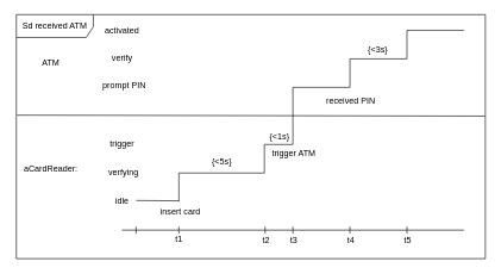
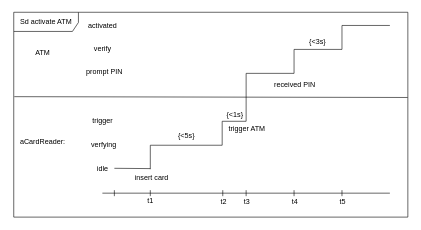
  <mxCell id="0" />
  <mxCell id="1" parent="0" />
  <mxCell id="2" value="aCardReader:" style="text;html=1;align=center;verticalAlign=middle;resizable=0;points=[];autosize=1;strokeColor=none;fillColor=none;" vertex="1" parent="1"><mxGeometry x="20" y="222" width="100" height="30" as="geometry" /></mxCell>
  <mxCell id="3" value="" style="endArrow=none;html=1;rounded=0;" edge="1" parent="1"><mxGeometry width="50" height="50" relative="1" as="geometry"><mxPoint x="250" y="281" as="sourcePoint" /><mxPoint x="190" y="280.5" as="targetPoint" /></mxGeometry></mxCell>
  <mxCell id="4" value="idle" style="text;html=1;align=center;verticalAlign=middle;resizable=0;points=[];autosize=1;strokeColor=none;fillColor=none;" vertex="1" parent="1"><mxGeometry x="150" y="266" width="40" height="30" as="geometry" /></mxCell>
  <mxCell id="5" value="" style="endArrow=none;html=1;rounded=0;" edge="1" parent="1"><mxGeometry width="50" height="50" relative="1" as="geometry"><mxPoint x="250" y="242" as="sourcePoint" /><mxPoint x="250" y="282" as="targetPoint" /></mxGeometry></mxCell>
  <mxCell id="6" value="insert card" style="text;html=1;align=center;verticalAlign=middle;resizable=0;points=[];autosize=1;strokeColor=none;fillColor=none;" vertex="1" parent="1"><mxGeometry x="212" y="282" width="80" height="30" as="geometry" /></mxCell>
  <mxCell id="7" value="verfying" style="text;html=1;align=center;verticalAlign=middle;resizable=0;points=[];autosize=1;strokeColor=none;fillColor=none;" vertex="1" parent="1"><mxGeometry x="137" y="226" width="70" height="30" as="geometry" /></mxCell>
  <mxCell id="8" value="" style="endArrow=none;html=1;rounded=0;" edge="1" parent="1"><mxGeometry width="50" height="50" relative="1" as="geometry"><mxPoint x="250" y="242" as="sourcePoint" /><mxPoint x="370" y="242" as="targetPoint" /></mxGeometry></mxCell>
  <mxCell id="9" value="{&amp;lt;5s}" style="text;html=1;align=center;verticalAlign=middle;resizable=0;points=[];autosize=1;strokeColor=none;fillColor=none;" vertex="1" parent="1"><mxGeometry x="285" y="211" width="50" height="30" as="geometry" /></mxCell>
  <mxCell id="10" value="" style="endArrow=none;html=1;rounded=0;" edge="1" parent="1"><mxGeometry width="50" height="50" relative="1" as="geometry"><mxPoint x="370" y="242" as="sourcePoint" /><mxPoint x="370" y="202" as="targetPoint" /></mxGeometry></mxCell>
  <mxCell id="11" value="trigger" style="text;html=1;align=center;verticalAlign=middle;resizable=0;points=[];autosize=1;strokeColor=none;fillColor=none;" vertex="1" parent="1"><mxGeometry x="140" y="186" width="60" height="30" as="geometry" /></mxCell>
  <mxCell id="12" value="" style="endArrow=none;html=1;rounded=0;" edge="1" parent="1"><mxGeometry width="50" height="50" relative="1" as="geometry"><mxPoint x="370" y="202" as="sourcePoint" /><mxPoint x="410" y="202" as="targetPoint" /></mxGeometry></mxCell>
  <mxCell id="13" value="{&amp;lt;1s}" style="text;html=1;align=center;verticalAlign=middle;resizable=0;points=[];autosize=1;strokeColor=none;fillColor=none;" vertex="1" parent="1"><mxGeometry x="366" y="176" width="50" height="30" as="geometry" /></mxCell>
  <mxCell id="14" value="" style="endArrow=none;html=1;rounded=0;" edge="1" parent="1"><mxGeometry width="50" height="50" relative="1" as="geometry"><mxPoint x="410" y="202" as="sourcePoint" /><mxPoint x="410" y="122" as="targetPoint" /></mxGeometry></mxCell>
  <mxCell id="15" value="trigger ATM" style="text;html=1;align=center;verticalAlign=middle;resizable=0;points=[];autosize=1;strokeColor=none;fillColor=none;" vertex="1" parent="1"><mxGeometry x="371" y="200" width="80" height="30" as="geometry" /></mxCell>
  <mxCell id="16" value="ATM" style="text;html=1;align=center;verticalAlign=middle;resizable=0;points=[];autosize=1;strokeColor=none;fillColor=none;" vertex="1" parent="1"><mxGeometry x="45" y="72" width="50" height="30" as="geometry" /></mxCell>
  <mxCell id="17" value="prompt PIN" style="text;html=1;align=center;verticalAlign=middle;resizable=0;points=[];autosize=1;strokeColor=none;fillColor=none;" vertex="1" parent="1"><mxGeometry x="133" y="105" width="80" height="30" as="geometry" /></mxCell>
  <mxCell id="18" value="" style="endArrow=none;html=1;rounded=0;" edge="1" parent="1"><mxGeometry width="50" height="50" relative="1" as="geometry"><mxPoint x="410" y="122" as="sourcePoint" /><mxPoint x="490" y="122" as="targetPoint" /></mxGeometry></mxCell>
  <mxCell id="19" value="received PIN" style="text;html=1;align=center;verticalAlign=middle;resizable=0;points=[];autosize=1;strokeColor=none;fillColor=none;" vertex="1" parent="1"><mxGeometry x="446" y="126" width="90" height="30" as="geometry" /></mxCell>
  <mxCell id="20" value="" style="endArrow=none;html=1;rounded=0;" edge="1" parent="1"><mxGeometry width="50" height="50" relative="1" as="geometry"><mxPoint x="490" y="122" as="sourcePoint" /><mxPoint x="490" y="82" as="targetPoint" /></mxGeometry></mxCell>
  <mxCell id="21" value="verify" style="text;html=1;align=center;verticalAlign=middle;resizable=0;points=[];autosize=1;strokeColor=none;fillColor=none;" vertex="1" parent="1"><mxGeometry x="145" y="66" width="50" height="30" as="geometry" /></mxCell>
  <mxCell id="22" value="" style="endArrow=none;html=1;rounded=0;" edge="1" parent="1"><mxGeometry width="50" height="50" relative="1" as="geometry"><mxPoint x="490" y="82" as="sourcePoint" /><mxPoint x="570" y="82" as="targetPoint" /></mxGeometry></mxCell>
  <mxCell id="23" value="{&amp;lt;3s}" style="text;html=1;align=center;verticalAlign=middle;resizable=0;points=[];autosize=1;strokeColor=none;fillColor=none;" vertex="1" parent="1"><mxGeometry x="504" y="55" width="50" height="30" as="geometry" /></mxCell>
  <mxCell id="24" value="activated" style="text;html=1;align=center;verticalAlign=middle;resizable=0;points=[];autosize=1;strokeColor=none;fillColor=none;" vertex="1" parent="1"><mxGeometry x="135" y="27" width="70" height="30" as="geometry" /></mxCell>
  <mxCell id="25" value="" style="endArrow=none;html=1;rounded=0;" edge="1" parent="1"><mxGeometry width="50" height="50" relative="1" as="geometry"><mxPoint x="570" y="82" as="sourcePoint" /><mxPoint x="570" y="42" as="targetPoint" /></mxGeometry></mxCell>
  <mxCell id="26" value="" style="endArrow=none;html=1;rounded=0;" edge="1" parent="1"><mxGeometry width="50" height="50" relative="1" as="geometry"><mxPoint x="650" y="42" as="sourcePoint" /><mxPoint x="570" y="42" as="targetPoint" /></mxGeometry></mxCell>
  <mxCell id="27" value="" style="endArrow=none;html=1;rounded=0;" edge="1" parent="1"><mxGeometry width="50" height="50" relative="1" as="geometry"><mxPoint x="650" y="322" as="sourcePoint" /><mxPoint x="170" y="322" as="targetPoint" /></mxGeometry></mxCell>
  <mxCell id="28" value="" style="endArrow=none;html=1;rounded=0;" edge="1" parent="1"><mxGeometry width="50" height="50" relative="1" as="geometry"><mxPoint x="250" y="327" as="sourcePoint" /><mxPoint x="250" y="317" as="targetPoint" /></mxGeometry></mxCell>
  <mxCell id="29" value="" style="endArrow=none;html=1;rounded=0;" edge="1" parent="1"><mxGeometry width="50" height="50" relative="1" as="geometry"><mxPoint x="371" y="327" as="sourcePoint" /><mxPoint x="371" y="317" as="targetPoint" /></mxGeometry></mxCell>
  <mxCell id="30" value="" style="endArrow=none;html=1;rounded=0;" edge="1" parent="1"><mxGeometry width="50" height="50" relative="1" as="geometry"><mxPoint x="190" y="327" as="sourcePoint" /><mxPoint x="190" y="317" as="targetPoint" /></mxGeometry></mxCell>
  <mxCell id="31" value="" style="endArrow=none;html=1;rounded=0;" edge="1" parent="1"><mxGeometry width="50" height="50" relative="1" as="geometry"><mxPoint x="410" y="327" as="sourcePoint" /><mxPoint x="410" y="317" as="targetPoint" /></mxGeometry></mxCell>
  <mxCell id="32" value="" style="endArrow=none;html=1;rounded=0;" edge="1" parent="1"><mxGeometry width="50" height="50" relative="1" as="geometry"><mxPoint x="490" y="327" as="sourcePoint" /><mxPoint x="490" y="317" as="targetPoint" /></mxGeometry></mxCell>
  <mxCell id="33" value="" style="endArrow=none;html=1;rounded=0;" edge="1" parent="1"><mxGeometry width="50" height="50" relative="1" as="geometry"><mxPoint x="570" y="327" as="sourcePoint" /><mxPoint x="570" y="317" as="targetPoint" /></mxGeometry></mxCell>
  <mxCell id="34" value="t1" style="text;html=1;align=center;verticalAlign=middle;resizable=0;points=[];autosize=1;strokeColor=none;fillColor=none;" vertex="1" parent="1"><mxGeometry x="235" y="320" width="30" height="30" as="geometry" /></mxCell>
  <mxCell id="35" value="t2" style="text;html=1;align=center;verticalAlign=middle;resizable=0;points=[];autosize=1;strokeColor=none;fillColor=none;" vertex="1" parent="1"><mxGeometry x="357" y="321" width="30" height="30" as="geometry" /></mxCell>
  <mxCell id="36" value="t3" style="text;html=1;align=center;verticalAlign=middle;resizable=0;points=[];autosize=1;strokeColor=none;fillColor=none;" vertex="1" parent="1"><mxGeometry x="396" y="321" width="30" height="30" as="geometry" /></mxCell>
  <mxCell id="37" value="t4" style="text;html=1;align=center;verticalAlign=middle;resizable=0;points=[];autosize=1;strokeColor=none;fillColor=none;" vertex="1" parent="1"><mxGeometry x="476" y="321" width="30" height="30" as="geometry" /></mxCell>
  <mxCell id="38" value="t5" style="text;html=1;align=center;verticalAlign=middle;resizable=0;points=[];autosize=1;strokeColor=none;fillColor=none;" vertex="1" parent="1"><mxGeometry x="556" y="321" width="30" height="30" as="geometry" /></mxCell>
- <mxCell id="39" value="Sd received ATM" style="shape=umlFrame;whiteSpace=wrap;html=1;pointerEvents=0;width=108;height=32;" vertex="1" parent="1"><mxGeometry x="22" y="20" width="658" height="342" as="geometry" /></mxCell>
+ <mxCell id="39" value="Sd activate ATM" style="shape=umlFrame;whiteSpace=wrap;html=1;pointerEvents=0;width=108;height=32;" vertex="1" parent="1"><mxGeometry x="22" y="20" width="658" height="342" as="geometry" /></mxCell>
  <mxCell id="40" value="" style="endArrow=none;html=1;rounded=0;exitX=0.003;exitY=0.412;exitDx=0;exitDy=0;exitPerimeter=0;entryX=1.001;entryY=0.416;entryDx=0;entryDy=0;entryPerimeter=0;" edge="1" parent="1"><mxGeometry width="50" height="50" relative="1" as="geometry"><mxPoint x="22.974" y="160.904" as="sourcePoint" /><mxPoint x="679.658" y="162.272" as="targetPoint" /></mxGeometry></mxCell>
